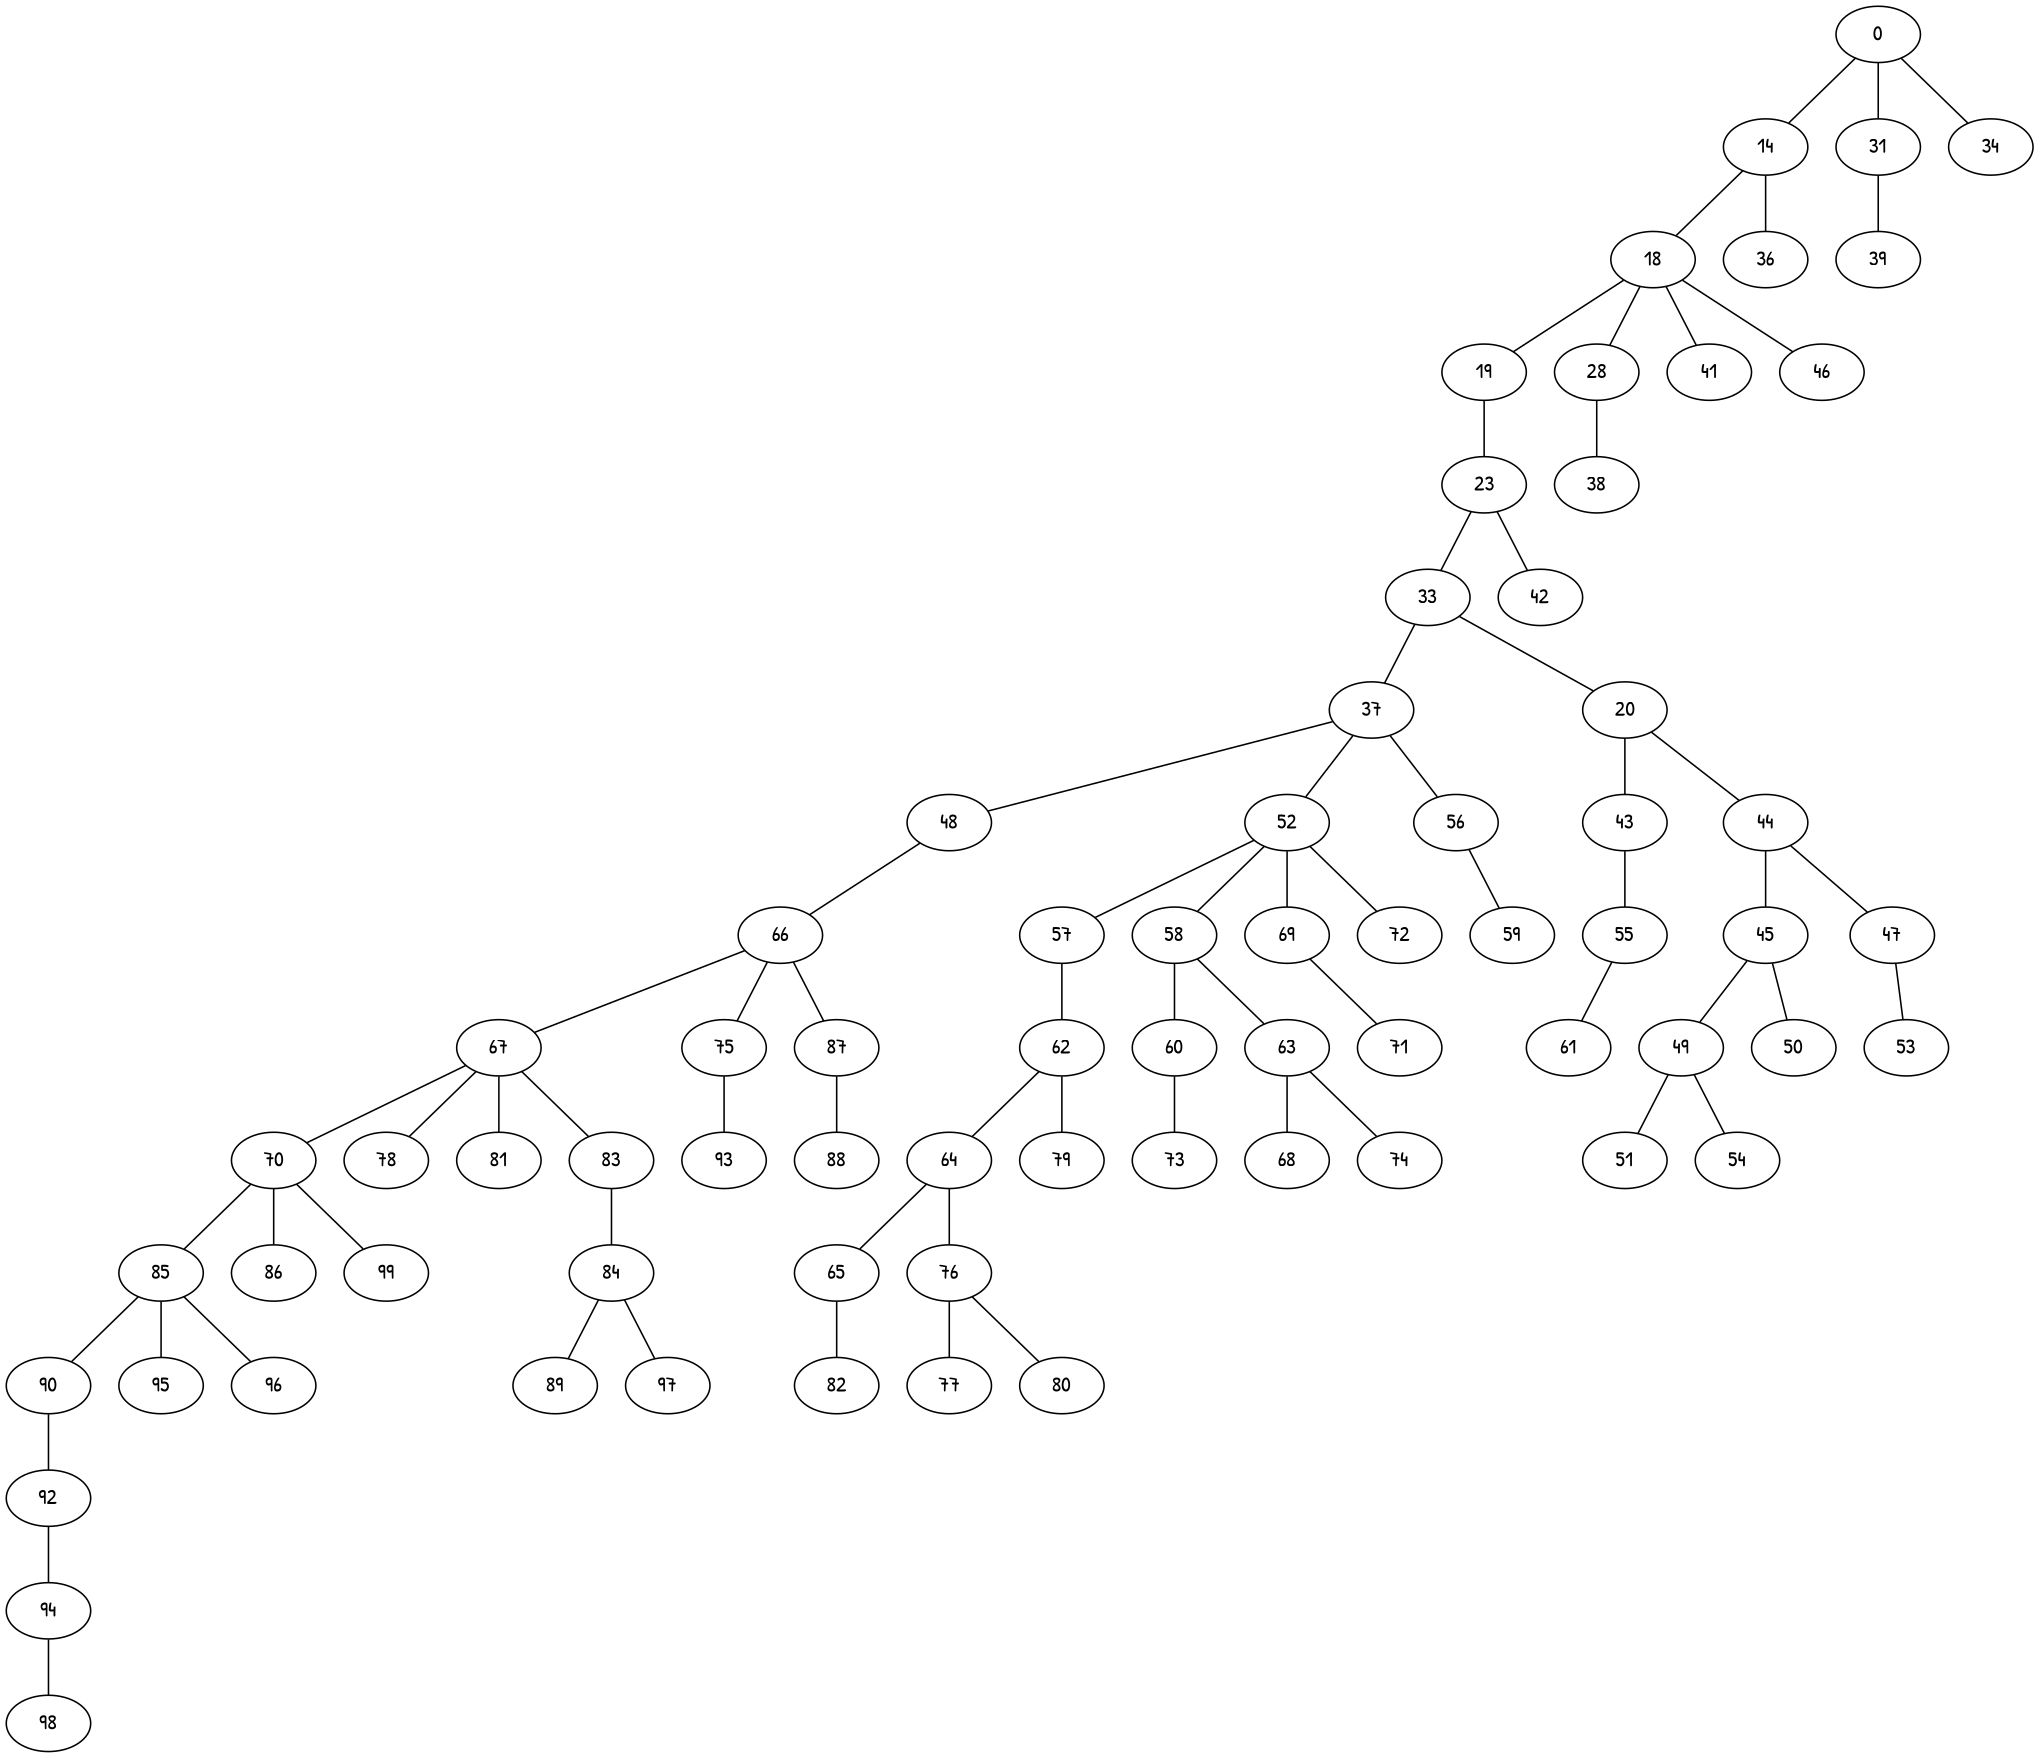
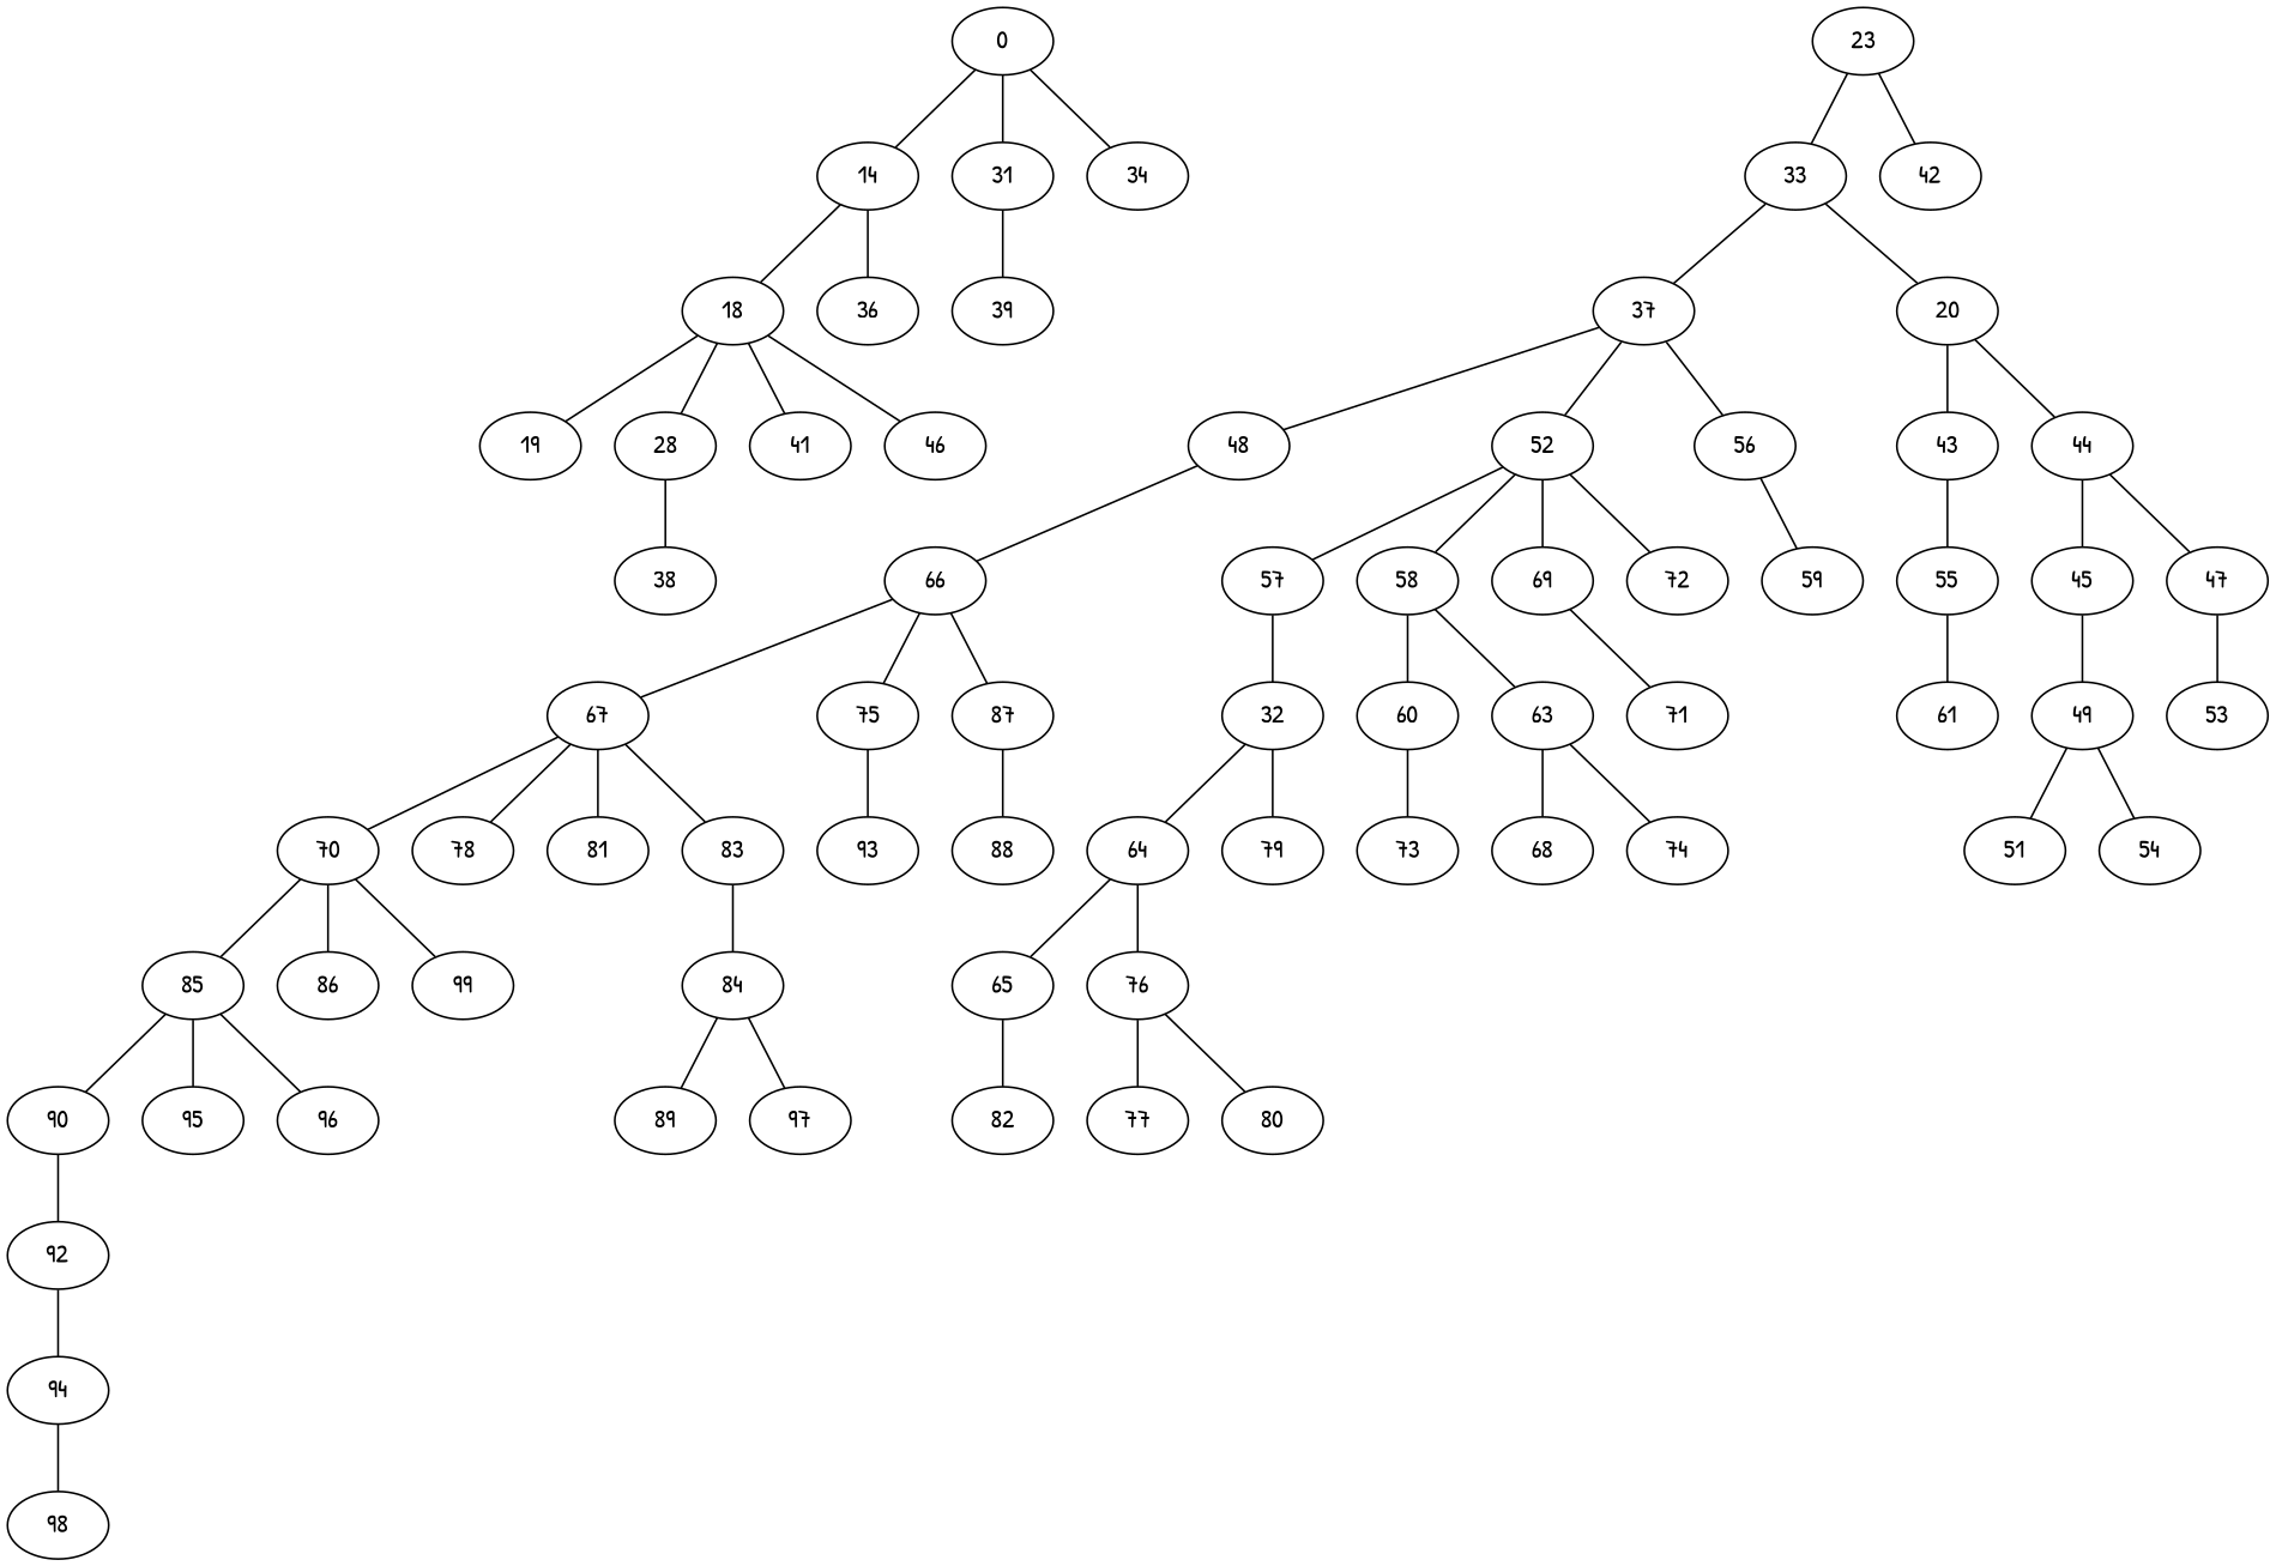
  graph {
    fontname="Patrick Hand"
    node [fontname="Patrick Hand"]
    edge [fontname="Patrick Hand"]
    0
    14
    31
    34
    18
    36
    39
    19
    28
    41
    46
    23
    38
    33
    42
    37
    n17 [label=20]
    48
    52
    56
    43
    44
    66
    57
    58
    69
    72
    59
    67
    75
    87
    70
    78
    81
    83
    93
    88
    85
    86
    99
    84
    90
    95
    96
    92
    94
    98
    89
    97
-   62
+   62 [label=32]
    60
    63
    71
    64
    79
    65
    76
    82
    77
    80
    73
    68
    74
    55
    45
    47
    61
    49
-   50
    53
    51
    54
    0 -- 14
    0 -- 31
    0 -- 34
    14 -- 18
    14 -- 36
    31 -- 39
    18 -- 19
    18 -- 28
    18 -- 41
    18 -- 46
-   19 -- 23
    28 -- 38
    23 -- 33
    23 -- 42
    33 -- 37
    33 -- n17
    37 -- 48
    37 -- 52
    37 -- 56
    n17 -- 43
    n17 -- 44
    48 -- 66
    52 -- 57
    52 -- 58
    52 -- 69
    52 -- 72
    56 -- 59
    43 -- 55
    44 -- 45
    44 -- 47
    66 -- 67
    66 -- 75
    66 -- 87
    57 -- 62
    58 -- 60
    58 -- 63
    69 -- 71
    67 -- 70
    67 -- 78
    67 -- 81
    67 -- 83
    75 -- 93
    87 -- 88
    70 -- 85
    70 -- 86
    70 -- 99
    83 -- 84
    85 -- 90
    85 -- 95
    85 -- 96
    84 -- 89
    84 -- 97
    90 -- 92
    92 -- 94
    94 -- 98
    62 -- 64
    62 -- 79
    60 -- 73
    63 -- 68
    63 -- 74
    64 -- 65
    64 -- 76
    65 -- 82
    76 -- 77
    76 -- 80
    55 -- 61
    45 -- 49
-   45 -- 50
    47 -- 53
    49 -- 51
    49 -- 54
  }
